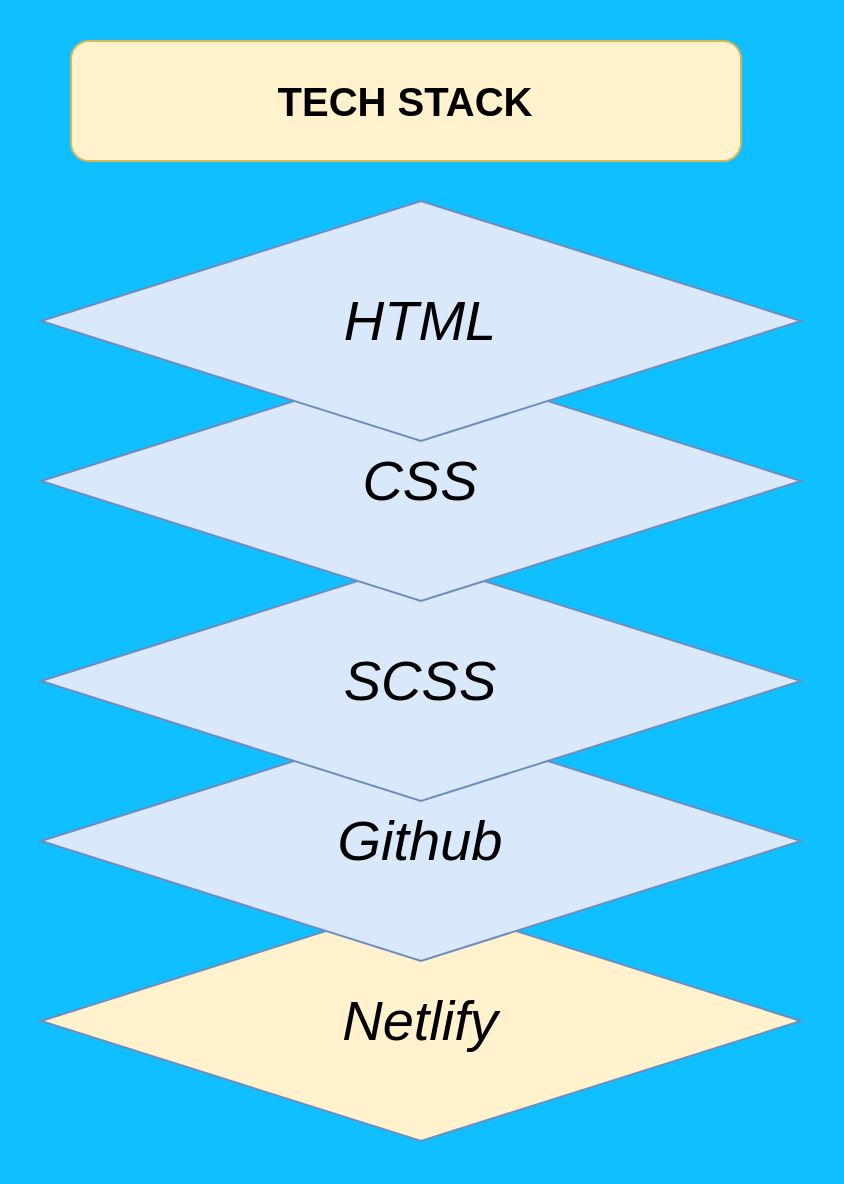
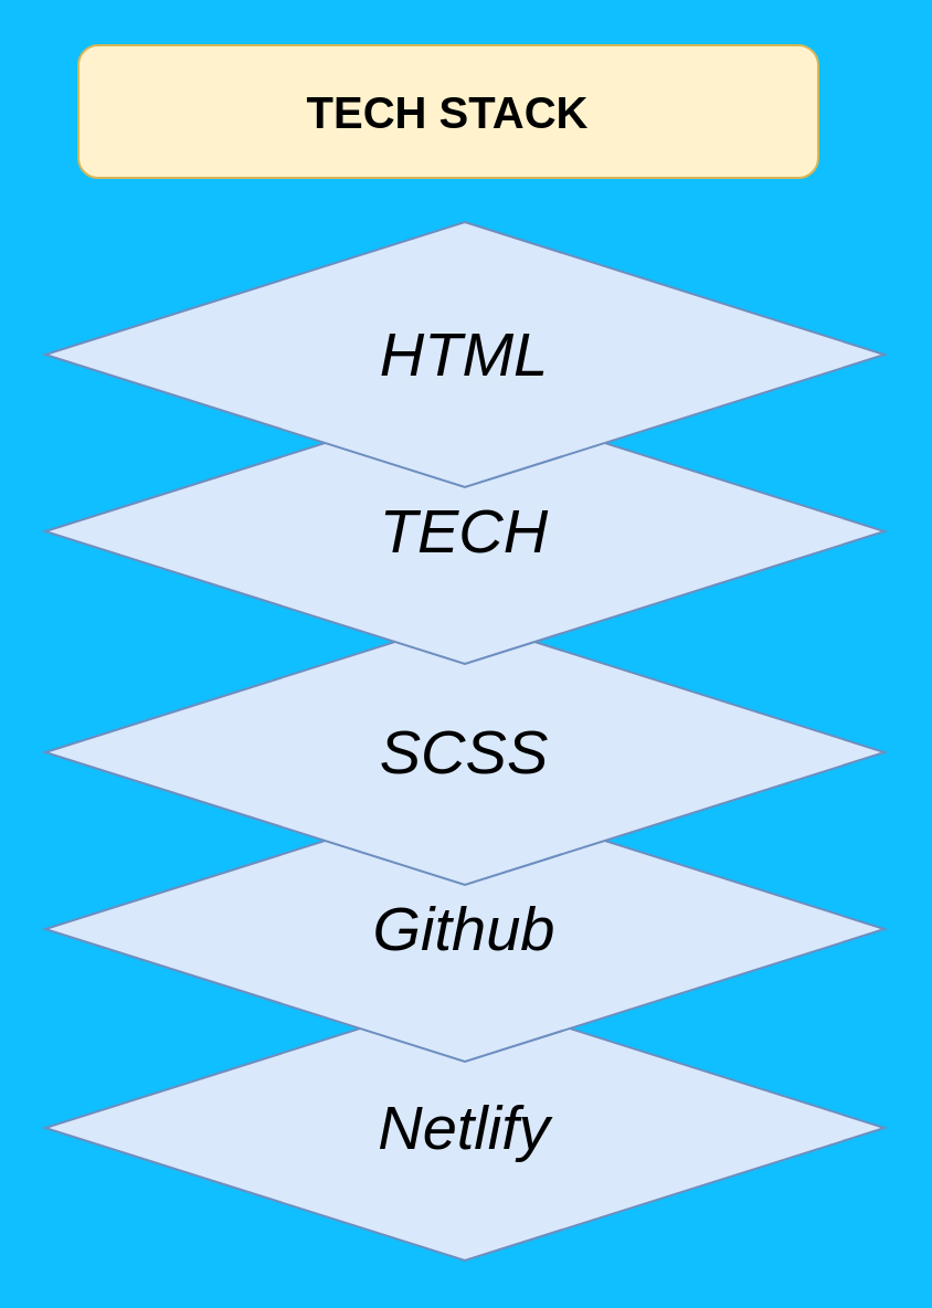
  <mxCell id="0" />
  <mxCell id="1" parent="0" />
- <mxCell id="2" value="&lt;font style=&quot;font-size: 28px;&quot;&gt;&lt;i&gt;Netlify&lt;/i&gt;&lt;/font&gt;" style="rhombus;whiteSpace=wrap;html=1;fillColor=#fff2cc;strokeColor=#6c8ebf;" vertex="1" parent="1"><mxGeometry x="20" y="450" width="380" height="120" as="geometry" /></mxCell>
+ <mxCell id="2" value="&lt;font style=&quot;font-size: 28px;&quot;&gt;&lt;i&gt;Netlify&lt;/i&gt;&lt;/font&gt;" style="rhombus;whiteSpace=wrap;html=1;fillColor=#dae8fc;strokeColor=#6c8ebf;" vertex="1" parent="1"><mxGeometry x="20" y="450" width="380" height="120" as="geometry" /></mxCell>
  <mxCell id="3" value="&lt;font style=&quot;font-size: 28px;&quot;&gt;&lt;i&gt;Github&lt;/i&gt;&lt;/font&gt;" style="rhombus;whiteSpace=wrap;html=1;fillColor=#dae8fc;strokeColor=#6c8ebf;" vertex="1" parent="1"><mxGeometry x="20" y="360" width="380" height="120" as="geometry" /></mxCell>
  <mxCell id="4" value="&lt;font style=&quot;font-size: 28px;&quot;&gt;&lt;i&gt;SCSS&lt;/i&gt;&lt;/font&gt;" style="rhombus;whiteSpace=wrap;html=1;fillColor=#dae8fc;strokeColor=#6c8ebf;" vertex="1" parent="1"><mxGeometry x="20" y="280" width="380" height="120" as="geometry" /></mxCell>
- <mxCell id="5" value="&lt;font style=&quot;font-size: 28px;&quot;&gt;&lt;i&gt;CSS&lt;/i&gt;&lt;/font&gt;" style="rhombus;whiteSpace=wrap;html=1;fillColor=#dae8fc;strokeColor=#6c8ebf;" vertex="1" parent="1"><mxGeometry x="20" y="180" width="380" height="120" as="geometry" /></mxCell>
+ <mxCell id="5" value="&lt;font style=&quot;font-size: 28px;&quot;&gt;&lt;i&gt;TECH&lt;/i&gt;&lt;/font&gt;" style="rhombus;whiteSpace=wrap;html=1;fillColor=#dae8fc;strokeColor=#6c8ebf;" vertex="1" parent="1"><mxGeometry x="20" y="180" width="380" height="120" as="geometry" /></mxCell>
  <mxCell id="6" value="&lt;font style=&quot;font-size: 28px;&quot;&gt;&lt;i&gt;HTML&lt;/i&gt;&lt;/font&gt;" style="rhombus;whiteSpace=wrap;html=1;fillColor=#dae8fc;strokeColor=#6c8ebf;" vertex="1" parent="1"><mxGeometry x="20" y="100" width="380" height="120" as="geometry" /></mxCell>
  <mxCell id="7" value="&lt;font style=&quot;font-size: 20px;&quot;&gt;&lt;b&gt;TECH STACK&lt;/b&gt;&lt;/font&gt;" style="whiteSpace=wrap;html=1;fillColor=#fff2cc;strokeColor=#d6b656;imageAlign=center;rounded=1;" vertex="1" parent="1"><mxGeometry x="35" y="20" width="335" height="60" as="geometry" /></mxCell>
